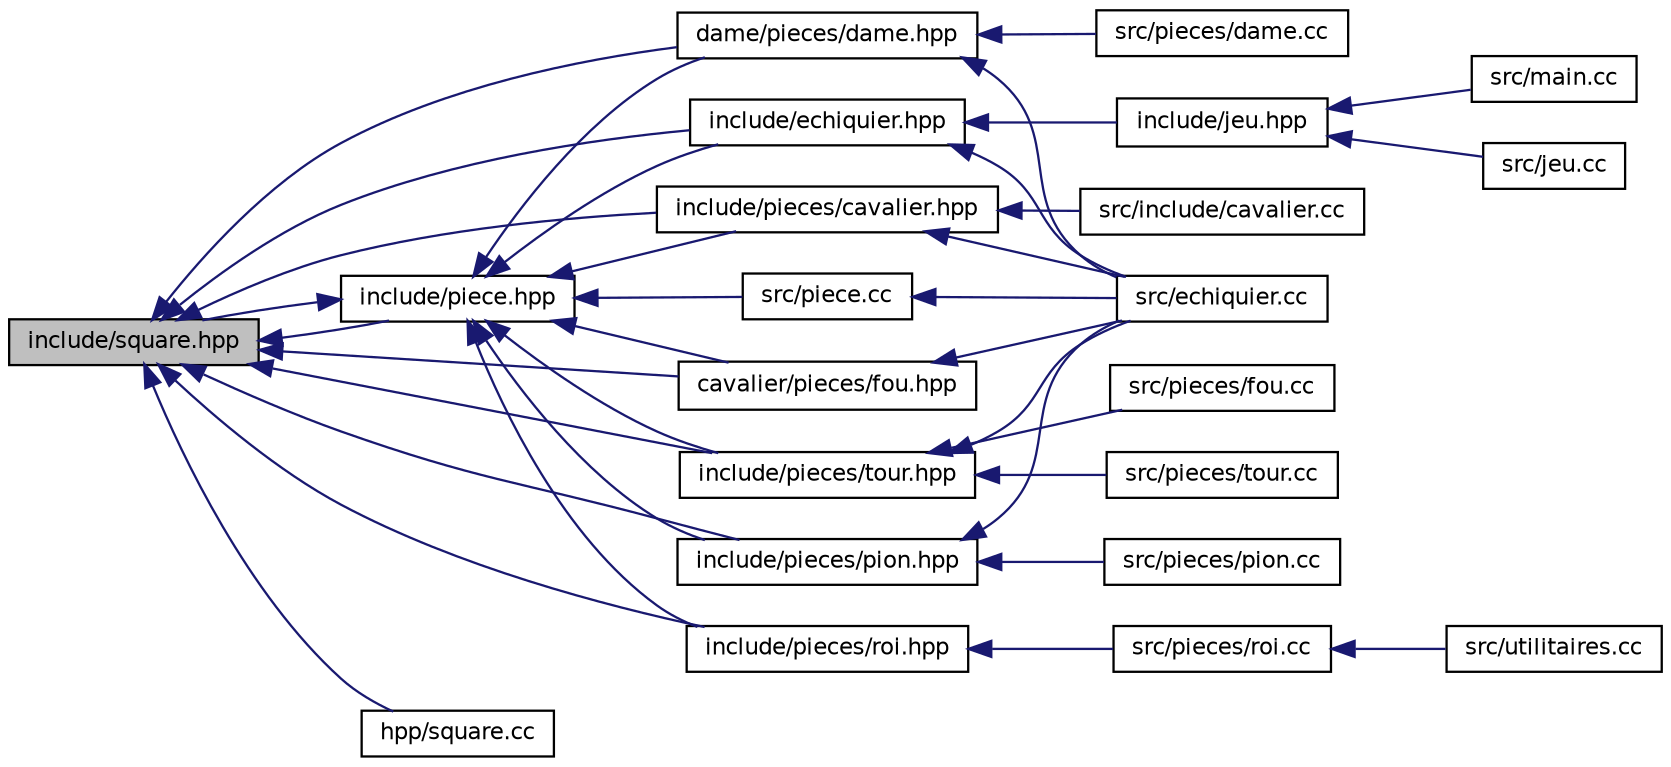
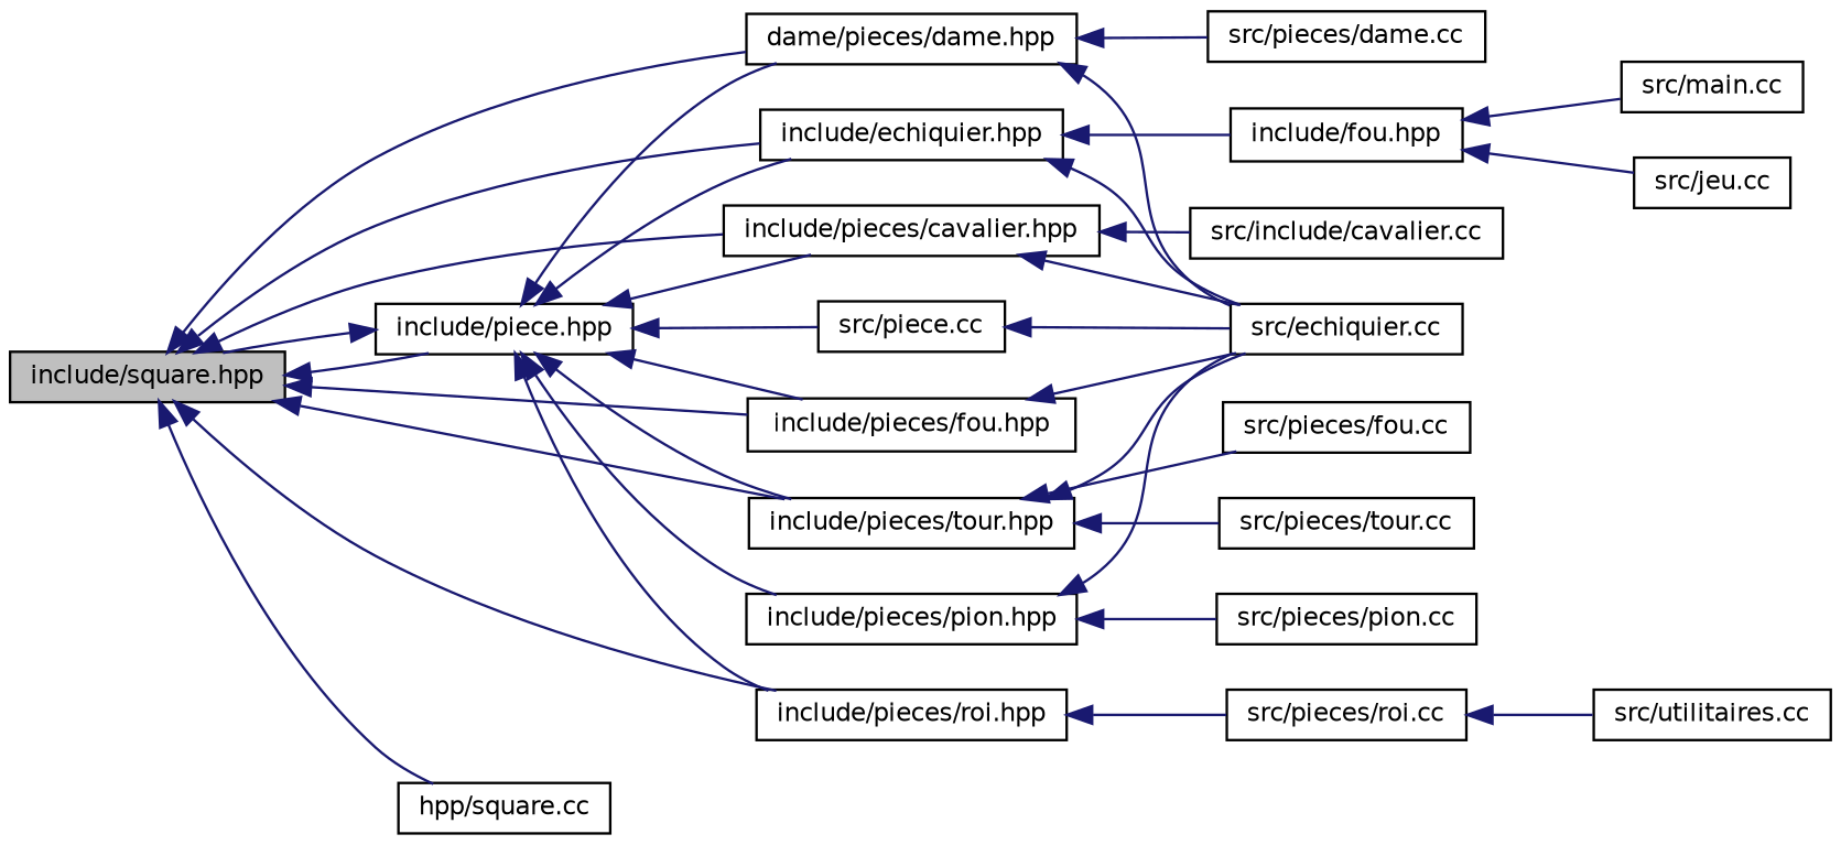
  digraph {
    rankdir=LR
    node [color=black fillcolor=white fontname=Helvetica fontsize=10 shape=record style=filled]
    edge [color=midnightblue dir=back fontname=Helvetica fontsize=10 labelfontname=Helvetica labelfontsize=10 style=solid]
    n1 [fillcolor=grey75 fontcolor=black height=0.2 label="include/square.hpp" width=0.4]
    n2 [height=0.2 label="include/echiquier.hpp" width=0.4]
    n3 [height=0.2 label="include/piece.hpp" width=0.4]
    n4 [height=0.2 label="include/pieces/roi.hpp" width=0.4]
    n5 [height=0.2 label="dame/pieces/dame.hpp" width=0.4]
    n6 [height=0.2 label="include/pieces/cavalier.hpp" width=0.4]
-   n7 [height=0.2 label="cavalier/pieces/fou.hpp" width=0.4]
+   n7 [height=0.2 label="include/pieces/fou.hpp" width=0.4]
    n8 [height=0.2 label="include/pieces/tour.hpp" width=0.4]
    n9 [height=0.2 label="include/pieces/pion.hpp" width=0.4]
    n10 [height=0.2 label="hpp/square.cc" width=0.4]
    n11 [height=0.2 label="src/echiquier.cc" width=0.4]
-   n12 [height=0.2 label="include/jeu.hpp" width=0.4]
+   n12 [height=0.2 label="include/fou.hpp" width=0.4]
    n13 [height=0.2 label="src/piece.cc" width=0.4]
    n14 [height=0.2 label="src/pieces/roi.cc" width=0.4]
    n15 [height=0.2 label="src/pieces/dame.cc" width=0.4]
    n16 [height=0.2 label="src/include/cavalier.cc" width=0.4]
    n17 [height=0.2 label="src/pieces/fou.cc" width=0.4]
    n18 [height=0.2 label="src/pieces/tour.cc" width=0.4]
    n19 [height=0.2 label="src/pieces/pion.cc" width=0.4]
    n20 [height=0.2 label="src/jeu.cc" width=0.4]
    n21 [height=0.2 label="src/main.cc" width=0.4]
    n22 [height=0.2 label="src/utilitaires.cc" width=0.4]
    n1 -> n2
    n1 -> n3
    n1 -> n4
    n1 -> n5
    n1 -> n6
    n1 -> n7
    n1 -> n8
-   n1 -> n9
    n1 -> n10
    n2 -> n11
    n2 -> n12
    n3 -> n1
    n3 -> n2
    n3 -> n4
    n3 -> n5
    n3 -> n6
    n3 -> n7
    n3 -> n8
    n3 -> n9
    n3 -> n13
    n4 -> n14
    n5 -> n11
    n5 -> n15
    n6 -> n11
    n6 -> n16
    n7 -> n11
    n8 -> n11
    n8 -> n17
    n8 -> n18
    n9 -> n11
    n9 -> n19
    n12 -> n20
    n12 -> n21
    n13 -> n11
    n14 -> n22
  }
